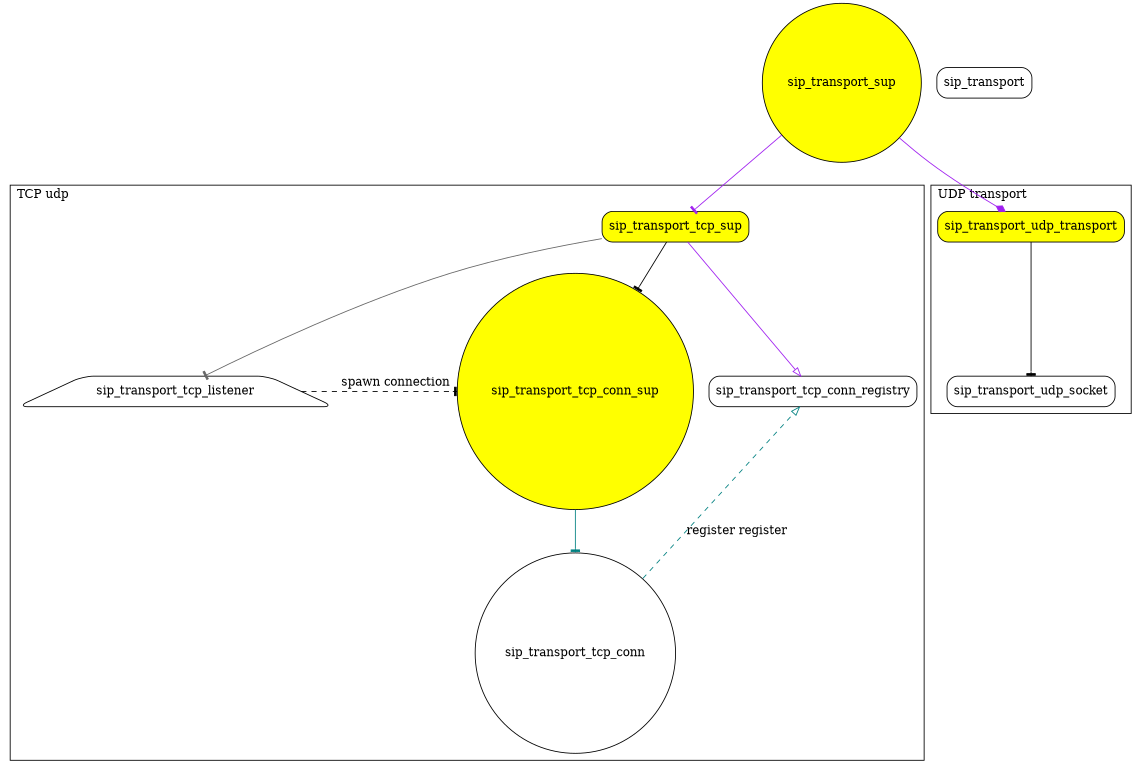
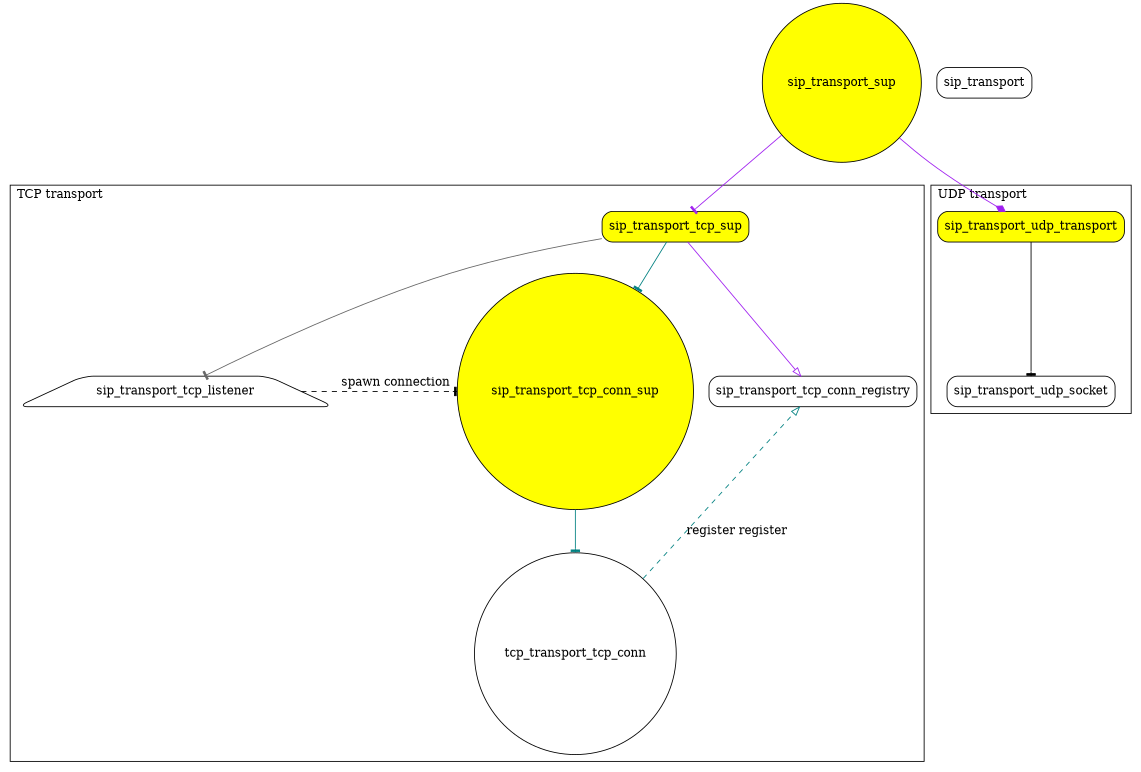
  digraph {
    rankdir=TB
    node [shape=box style=rounded]
    edge [arrowhead=tee color=black]
    sip_transport_tcp_sup [fillcolor=yellow style="filled, rounded"]
    sip_transport_tcp_listener [shape=trapezium]
-   sip_transport_tcp_conn [shape=circle]
+   sip_transport_tcp_conn [shape=circle label=tcp_transport_tcp_conn]
    sip_transport_tcp_conn_sup [fillcolor=yellow shape=circle style="filled, rounded"]
    sip_transport_tcp_conn_registry
    n6 [fillcolor=yellow label=sip_transport_udp_transport style="filled, rounded"]
    sip_transport_udp_socket
    sip_transport
    sip_transport_sup [fillcolor=yellow shape=circle style="filled, rounded"]
    subgraph cluster_1 {
-     label="TCP udp"
+     label="TCP transport"
      labeljust=l
      style="setlinewidth(1)"
      sip_transport_tcp_sup
      sip_transport_tcp_listener
      sip_transport_tcp_conn
      sip_transport_tcp_conn_sup
      sip_transport_tcp_conn_registry
    }
    subgraph cluster_2 {
      label="UDP transport"
      labeljust=l
      style="setlinewidth(1)"
      n6
      sip_transport_udp_socket
    }
    sip_transport_tcp_sup -> sip_transport_tcp_listener [color=gray40]
-   sip_transport_tcp_sup -> sip_transport_tcp_conn_sup
+   sip_transport_tcp_sup -> sip_transport_tcp_conn_sup [color=teal]
    sip_transport_tcp_sup -> sip_transport_tcp_conn_registry [arrowhead=onormal color=purple]
    sip_transport_tcp_listener -> sip_transport_tcp_conn_sup [constraint=false label="spawn connection" style=dashed]
    sip_transport_tcp_conn -> sip_transport_tcp_conn_registry [arrowhead=onormal color=teal constraint=false label="register register" style=dashed]
    sip_transport_tcp_conn_sup -> sip_transport_tcp_conn [color=teal]
    n6 -> sip_transport_udp_socket
    sip_transport_sup -> sip_transport_tcp_sup [color=purple]
    sip_transport_sup -> n6 [arrowhead=diamond color=purple]
  }
